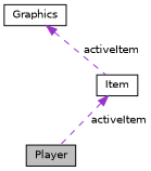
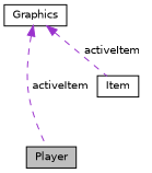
  digraph {
    node [color=black fillcolor=white fontname=Helvetica fontsize=10 shape=record style=filled]
    edge [color=darkorchid3 dir=back fontname=Helvetica fontsize=10 labelfontname=Helvetica labelfontsize=10 style=dashed]
    n1 [fillcolor=grey75 fontcolor=black height=0.2 label=Player width=0.4]
    n2 [height=0.2 label=Item width=0.4]
    n3 [height=0.2 label=Graphics width=0.4]
-   n2 -> n1 [label=" activeItem"]
+   n3 -> n1 [label=" activeItem"]
    n3 -> n2 [label=" activeItem"]
  }
